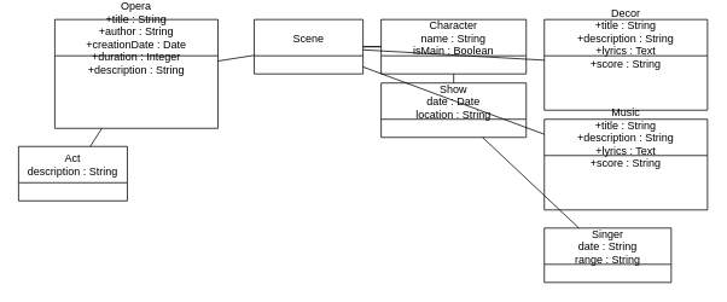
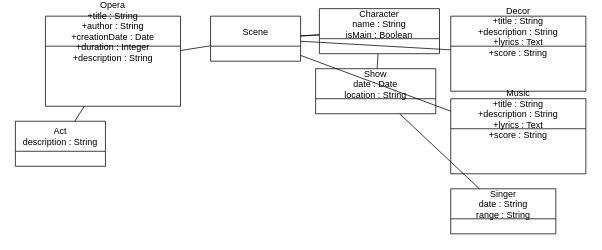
  <mxCell id="0" />
  <mxCell id="1" parent="0" />
  <mxCell id="2" value="Opera&#10;+title : String&#10;+author : String&#10;+creationDate : Date&#10;+duration : Integer&#10;+description : String" style="shape=swimlane;" vertex="1" parent="1"><mxGeometry x="60" y="20" width="180" height="120" as="geometry" /></mxCell>
  <mxCell id="3" value="Act&#10;description : String" style="shape=swimlane;" vertex="1" parent="1"><mxGeometry x="20" y="160" width="120" height="60" as="geometry" /></mxCell>
  <mxCell id="4" value="Scene" style="shape=swimlane;" vertex="1" parent="1"><mxGeometry x="280" y="20" width="120" height="60" as="geometry" /></mxCell>
- <mxCell id="5" value="Character&#10;name : String&#10;isMain : Boolean" style="shape=swimlane;" vertex="1" parent="1"><mxGeometry x="420" y="20" width="160" height="60" as="geometry" /></mxCell>
+ <mxCell id="5" value="Character&#10;name : String&#10;isMain : Boolean" style="shape=swimlane;" vertex="1" parent="1"><mxGeometry x="425" y="10" width="160" height="60" as="geometry" /></mxCell>
  <mxCell id="6" value="Show&#10;date : Date&#10;location : String" style="shape=swimlane;" vertex="1" parent="1"><mxGeometry x="420" y="90" width="160" height="60" as="geometry" /></mxCell>
  <mxCell id="7" value="Decor&#10;+title : String&#10;+description : String&#10;+lyrics : Text&#10;+score : String" style="shape=swimlane;" vertex="1" parent="1"><mxGeometry x="600" y="20" width="180" height="100" as="geometry" /></mxCell>
  <mxCell id="8" value="Music&#10;+title : String&#10;+description : String&#10;+lyrics : Text&#10;+score : String" style="shape=swimlane;" vertex="1" parent="1"><mxGeometry x="600" y="130" width="180" height="100" as="geometry" /></mxCell>
  <mxCell id="9" value="Singer&#10;date : String&#10;range : String" style="shape=swimlane;" vertex="1" parent="1"><mxGeometry x="600" y="250" width="140" height="60" as="geometry" /></mxCell>
  <mxCell id="10" style="endArrow=none;" edge="1" parent="1" source="2" target="4"><mxGeometry relative="1" as="geometry" /></mxCell>
  <mxCell id="11" style="endArrow=none;" edge="1" parent="1" source="4" target="5"><mxGeometry relative="1" as="geometry" /></mxCell>
  <mxCell id="12" style="endArrow=none;" edge="1" parent="1" source="5" target="6"><mxGeometry relative="1" as="geometry" /></mxCell>
  <mxCell id="13" style="endArrow=none;" edge="1" parent="1" source="5" target="4"><mxGeometry relative="1" as="geometry" /></mxCell>
  <mxCell id="14" style="endArrow=none;" edge="1" parent="1" source="4" target="7"><mxGeometry relative="1" as="geometry" /></mxCell>
  <mxCell id="15" style="endArrow=none;" edge="1" parent="1" source="4" target="8"><mxGeometry relative="1" as="geometry" /></mxCell>
  <mxCell id="16" style="endArrow=none;" edge="1" parent="1" source="6" target="9"><mxGeometry relative="1" as="geometry" /></mxCell>
  <mxCell id="17" style="endArrow=none;" edge="1" parent="1" source="2" target="3"><mxGeometry relative="1" as="geometry" /></mxCell>
